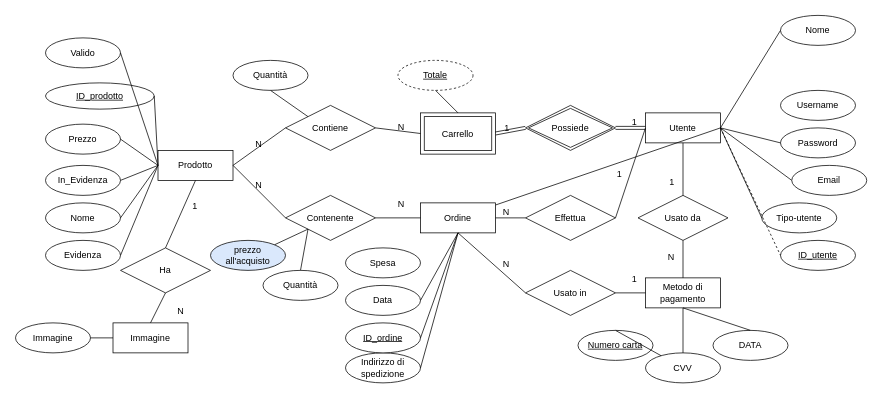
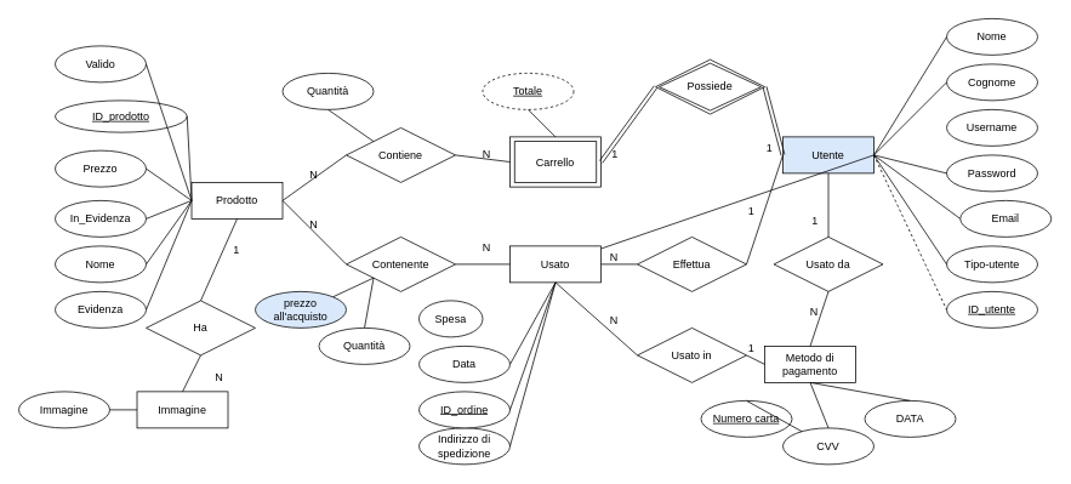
  <mxCell id="0" />
  <mxCell id="1" parent="0" />
- <mxCell id="2" value="Utente" style="whiteSpace=wrap;html=1;align=center;" parent="1" vertex="1"><mxGeometry x="860" y="150" width="100" height="40" as="geometry" /></mxCell>
+ <mxCell id="2" value="Utente" style="whiteSpace=wrap;html=1;align=center;fillColor=#dae8fc;" parent="1" vertex="1"><mxGeometry x="860" y="150" width="100" height="40" as="geometry" /></mxCell>
  <mxCell id="3" value="Nome" style="ellipse;whiteSpace=wrap;html=1;align=center;" parent="1" vertex="1"><mxGeometry x="1040" y="20" width="100" height="40" as="geometry" /></mxCell>
  <mxCell id="4" value="Username" style="ellipse;whiteSpace=wrap;html=1;align=center;" parent="1" vertex="1"><mxGeometry x="1040" y="120" width="100" height="40" as="geometry" /></mxCell>
+ <mxCell id="5" value="Cognome" style="ellipse;whiteSpace=wrap;html=1;align=center;" parent="1" vertex="1"><mxGeometry x="1040" y="70" width="100" height="40" as="geometry" /></mxCell>
  <mxCell id="6" value="Password" style="ellipse;whiteSpace=wrap;html=1;align=center;" parent="1" vertex="1"><mxGeometry x="1040" y="170" width="100" height="40" as="geometry" /></mxCell>
- <mxCell id="7" value="Tipo-utente" style="ellipse;whiteSpace=wrap;html=1;align=center;" parent="1" vertex="1"><mxGeometry x="1015" y="270" width="100" height="40" as="geometry" /></mxCell>
+ <mxCell id="7" value="Tipo-utente" style="ellipse;whiteSpace=wrap;html=1;align=center;" parent="1" vertex="1"><mxGeometry x="1040" y="270" width="100" height="40" as="geometry" /></mxCell>
  <mxCell id="8" value="" style="endArrow=none;html=1;rounded=0;exitX=1;exitY=0.5;exitDx=0;exitDy=0;entryX=0;entryY=0.5;entryDx=0;entryDy=0;" parent="1" source="2" target="3" edge="1"><mxGeometry relative="1" as="geometry"><mxPoint x="960" y="150" as="sourcePoint" /><mxPoint x="1120" y="150" as="targetPoint" /></mxGeometry></mxCell>
+ <mxCell id="9" value="" style="endArrow=none;html=1;rounded=0;exitX=1;exitY=0.5;exitDx=0;exitDy=0;entryX=0;entryY=0.5;entryDx=0;entryDy=0;" parent="1" source="2" target="5" edge="1"><mxGeometry relative="1" as="geometry"><mxPoint x="960" y="150" as="sourcePoint" /><mxPoint x="1120" y="150" as="targetPoint" /></mxGeometry></mxCell>
  <mxCell id="10" value="" style="endArrow=none;html=1;rounded=0;exitX=1;exitY=0.5;exitDx=0;exitDy=0;" parent="1" source="2" target="29" edge="1"><mxGeometry relative="1" as="geometry"><mxPoint x="960" y="150" as="sourcePoint" /><mxPoint x="1120" y="150" as="targetPoint" /></mxGeometry></mxCell>
  <mxCell id="11" value="" style="endArrow=none;html=1;rounded=0;exitX=1;exitY=0.5;exitDx=0;exitDy=0;entryX=0;entryY=0.5;entryDx=0;entryDy=0;" parent="1" source="2" target="6" edge="1"><mxGeometry relative="1" as="geometry"><mxPoint x="960" y="150" as="sourcePoint" /><mxPoint x="1120" y="150" as="targetPoint" /></mxGeometry></mxCell>
  <mxCell id="12" value="" style="endArrow=none;html=1;rounded=0;exitX=1;exitY=0.5;exitDx=0;exitDy=0;entryX=0;entryY=0.5;entryDx=0;entryDy=0;" parent="1" source="2" target="77" edge="1"><mxGeometry relative="1" as="geometry"><mxPoint x="960" y="150" as="sourcePoint" /><mxPoint x="1040" y="240" as="targetPoint" /></mxGeometry></mxCell>
  <mxCell id="13" value="" style="endArrow=none;html=1;rounded=0;exitX=1;exitY=0.5;exitDx=0;exitDy=0;entryX=0;entryY=0.5;entryDx=0;entryDy=0;" parent="1" source="2" target="7" edge="1"><mxGeometry relative="1" as="geometry"><mxPoint x="960" y="150" as="sourcePoint" /><mxPoint x="1120" y="150" as="targetPoint" /></mxGeometry></mxCell>
  <mxCell id="14" value="Prodotto" style="whiteSpace=wrap;html=1;align=center;" parent="1" vertex="1"><mxGeometry x="210" y="200" width="100" height="40" as="geometry" /></mxCell>
  <mxCell id="15" value="Contiene" style="shape=rhombus;perimeter=rhombusPerimeter;whiteSpace=wrap;html=1;align=center;" parent="1" vertex="1"><mxGeometry x="380" y="140" width="120" height="60" as="geometry" /></mxCell>
  <mxCell id="16" value="Carrello" style="shape=ext;margin=3;double=1;whiteSpace=wrap;html=1;align=center;" parent="1" vertex="1"><mxGeometry x="560" y="150" width="100" height="55" as="geometry" /></mxCell>
- <mxCell id="17" value="Possiede" style="shape=rhombus;double=1;perimeter=rhombusPerimeter;whiteSpace=wrap;html=1;align=center;" parent="1" vertex="1"><mxGeometry x="700" y="140" width="120" height="60" as="geometry" /></mxCell>
+ <mxCell id="17" value="Possiede" style="shape=rhombus;double=1;perimeter=rhombusPerimeter;whiteSpace=wrap;html=1;align=center;" parent="1" vertex="1"><mxGeometry x="720" y="65" width="120" height="60" as="geometry" /></mxCell>
  <mxCell id="18" value="" style="shape=link;html=1;rounded=0;entryX=1;entryY=0.5;entryDx=0;entryDy=0;exitX=0;exitY=0.5;exitDx=0;exitDy=0;" parent="1" source="17" target="16" edge="1"><mxGeometry relative="1" as="geometry"><mxPoint x="700" y="150" as="sourcePoint" /><mxPoint x="860" y="150" as="targetPoint" /></mxGeometry></mxCell>
  <mxCell id="19" value="1" style="resizable=0;html=1;whiteSpace=wrap;align=right;verticalAlign=bottom;" parent="18" connectable="0" vertex="1"><mxGeometry x="1" relative="1" as="geometry"><mxPoint x="20" as="offset" /></mxGeometry></mxCell>
  <mxCell id="20" value="" style="shape=link;html=1;rounded=0;exitX=1;exitY=0.5;exitDx=0;exitDy=0;entryX=0;entryY=0.5;entryDx=0;entryDy=0;" parent="1" source="17" target="2" edge="1"><mxGeometry relative="1" as="geometry"><mxPoint x="830" y="170" as="sourcePoint" /><mxPoint x="860" y="150" as="targetPoint" /></mxGeometry></mxCell>
  <mxCell id="21" value="1" style="resizable=0;html=1;whiteSpace=wrap;align=right;verticalAlign=bottom;" parent="20" connectable="0" vertex="1"><mxGeometry x="1" relative="1" as="geometry"><mxPoint x="-10" as="offset" /></mxGeometry></mxCell>
  <mxCell id="22" value="" style="endArrow=none;html=1;rounded=0;exitX=0;exitY=0.5;exitDx=0;exitDy=0;entryX=1;entryY=0.5;entryDx=0;entryDy=0;" parent="1" source="15" target="14" edge="1"><mxGeometry relative="1" as="geometry"><mxPoint x="510" y="170" as="sourcePoint" /><mxPoint x="670" y="170" as="targetPoint" /></mxGeometry></mxCell>
  <mxCell id="23" value="N" style="resizable=0;html=1;whiteSpace=wrap;align=right;verticalAlign=bottom;" parent="22" connectable="0" vertex="1"><mxGeometry x="1" relative="1" as="geometry"><mxPoint x="40" y="-20" as="offset" /></mxGeometry></mxCell>
  <mxCell id="24" value="" style="endArrow=none;html=1;rounded=0;exitX=1;exitY=0.5;exitDx=0;exitDy=0;entryX=0;entryY=0.5;entryDx=0;entryDy=0;" parent="1" source="15" target="16" edge="1"><mxGeometry relative="1" as="geometry"><mxPoint x="510" y="170" as="sourcePoint" /><mxPoint x="670" y="170" as="targetPoint" /></mxGeometry></mxCell>
  <mxCell id="25" value="N" style="resizable=0;html=1;whiteSpace=wrap;align=right;verticalAlign=bottom;" parent="24" connectable="0" vertex="1"><mxGeometry x="1" relative="1" as="geometry"><mxPoint x="-20" as="offset" /></mxGeometry></mxCell>
  <mxCell id="26" value="Effettua" style="shape=rhombus;perimeter=rhombusPerimeter;whiteSpace=wrap;html=1;align=center;" parent="1" vertex="1"><mxGeometry x="700" y="260" width="120" height="60" as="geometry" /></mxCell>
  <mxCell id="27" value="" style="endArrow=none;html=1;rounded=0;exitX=0;exitY=0.5;exitDx=0;exitDy=0;entryX=1;entryY=0.5;entryDx=0;entryDy=0;" parent="1" source="2" target="26" edge="1"><mxGeometry relative="1" as="geometry"><mxPoint y="190" as="sourcePoint" x="620" /><mxPoint x="780" y="190" as="targetPoint" /></mxGeometry></mxCell>
  <mxCell id="28" value="1" style="resizable=0;html=1;whiteSpace=wrap;align=right;verticalAlign=bottom;" parent="27" connectable="0" vertex="1"><mxGeometry x="1" relative="1" as="geometry"><mxPoint x="10" y="-50" as="offset" /></mxGeometry></mxCell>
- <mxCell id="29" value="Ordine" style="whiteSpace=wrap;html=1;align=center;" parent="1" vertex="1"><mxGeometry x="560" y="270" width="100" height="40" as="geometry" /></mxCell>
+ <mxCell id="29" value="Usato" style="whiteSpace=wrap;html=1;align=center;" parent="1" vertex="1"><mxGeometry x="560" y="270" width="100" height="40" as="geometry" /></mxCell>
  <mxCell id="30" value="" style="endArrow=none;html=1;rounded=0;exitX=1;exitY=0.5;exitDx=0;exitDy=0;entryX=0;entryY=0.5;entryDx=0;entryDy=0;" parent="1" source="29" target="26" edge="1"><mxGeometry relative="1" as="geometry"><mxPoint x="640" y="280" as="sourcePoint" /><mxPoint x="800" y="280" as="targetPoint" /></mxGeometry></mxCell>
  <mxCell id="31" value="N" style="resizable=0;html=1;whiteSpace=wrap;align=right;verticalAlign=bottom;" parent="30" connectable="0" vertex="1"><mxGeometry x="1" relative="1" as="geometry"><mxPoint x="-20" as="offset" /></mxGeometry></mxCell>
  <mxCell id="32" value="Contenente" style="shape=rhombus;perimeter=rhombusPerimeter;whiteSpace=wrap;html=1;align=center;" parent="1" vertex="1"><mxGeometry x="380" y="260" width="120" height="60" as="geometry" /></mxCell>
  <mxCell id="33" value="" style="endArrow=none;html=1;rounded=0;exitX=1;exitY=0.5;exitDx=0;exitDy=0;entryX=0;entryY=0.5;entryDx=0;entryDy=0;" parent="1" source="32" target="29" edge="1"><mxGeometry relative="1" as="geometry"><mxPoint x="520" y="240" as="sourcePoint" /><mxPoint x="680" y="240" as="targetPoint" /></mxGeometry></mxCell>
  <mxCell id="34" value="N" style="resizable=0;html=1;whiteSpace=wrap;align=right;verticalAlign=bottom;" parent="33" connectable="0" vertex="1"><mxGeometry x="1" relative="1" as="geometry"><mxPoint x="-20" y="-10" as="offset" /></mxGeometry></mxCell>
  <mxCell id="35" value="" style="endArrow=none;html=1;rounded=0;exitX=1;exitY=0.5;exitDx=0;exitDy=0;entryX=0;entryY=0.5;entryDx=0;entryDy=0;" parent="1" source="14" target="32" edge="1"><mxGeometry relative="1" as="geometry"><mxPoint x="520" y="230" as="sourcePoint" /><mxPoint x="680" y="230" as="targetPoint" /></mxGeometry></mxCell>
  <mxCell id="36" value="N" style="resizable=0;html=1;whiteSpace=wrap;align=right;verticalAlign=bottom;" parent="35" connectable="0" vertex="1"><mxGeometry x="1" relative="1" as="geometry"><mxPoint x="-30" y="-35" as="offset" /></mxGeometry></mxCell>
- <mxCell id="37" value="Metodo di pagamento" style="whiteSpace=wrap;html=1;align=center;" parent="1" vertex="1"><mxGeometry x="860" y="370" width="100" height="40" as="geometry" /></mxCell>
+ <mxCell id="37" value="Metodo di pagamento" style="whiteSpace=wrap;html=1;align=center;" parent="1" vertex="1"><mxGeometry x="840" y="380" width="100" height="40" as="geometry" /></mxCell>
  <mxCell id="38" value="Usato da" style="shape=rhombus;perimeter=rhombusPerimeter;whiteSpace=wrap;html=1;align=center;" parent="1" vertex="1"><mxGeometry x="850" y="260" width="120" height="60" as="geometry" /></mxCell>
  <mxCell id="39" value="Usato in" style="shape=rhombus;perimeter=rhombusPerimeter;whiteSpace=wrap;html=1;align=center;" parent="1" vertex="1"><mxGeometry x="700" y="360" width="120" height="60" as="geometry" /></mxCell>
  <mxCell id="40" value="" style="endArrow=none;html=1;rounded=0;exitX=0.5;exitY=1;exitDx=0;exitDy=0;entryX=0;entryY=0.5;entryDx=0;entryDy=0;" parent="1" source="29" target="39" edge="1"><mxGeometry relative="1" as="geometry"><mxPoint x="640" y="220" as="sourcePoint" /><mxPoint x="690" y="370" as="targetPoint" /></mxGeometry></mxCell>
  <mxCell id="41" value="N" style="resizable=0;html=1;whiteSpace=wrap;align=right;verticalAlign=bottom;" parent="40" connectable="0" vertex="1"><mxGeometry x="1" relative="1" as="geometry"><mxPoint x="-20" y="-30" as="offset" /></mxGeometry></mxCell>
  <mxCell id="42" value="" style="endArrow=none;html=1;rounded=0;exitX=1;exitY=0.5;exitDx=0;exitDy=0;entryX=0;entryY=0.5;entryDx=0;entryDy=0;" parent="1" source="39" target="37" edge="1"><mxGeometry relative="1" as="geometry"><mxPoint x="640" y="210" as="sourcePoint" /><mxPoint x="800" y="210" as="targetPoint" /></mxGeometry></mxCell>
  <mxCell id="43" value="1" style="resizable=0;html=1;whiteSpace=wrap;align=right;verticalAlign=bottom;" parent="42" connectable="0" vertex="1"><mxGeometry x="1" relative="1" as="geometry"><mxPoint x="-10" y="-10" as="offset" /></mxGeometry></mxCell>
  <mxCell id="44" value="" style="endArrow=none;html=1;rounded=0;exitX=0.5;exitY=0;exitDx=0;exitDy=0;entryX=0.5;entryY=1;entryDx=0;entryDy=0;" parent="1" source="37" target="38" edge="1"><mxGeometry relative="1" as="geometry"><mxPoint x="760" y="340" as="sourcePoint" /><mxPoint x="920" y="340" as="targetPoint" /></mxGeometry></mxCell>
  <mxCell id="45" value="N" style="resizable=0;html=1;whiteSpace=wrap;align=right;verticalAlign=bottom;" parent="44" connectable="0" vertex="1"><mxGeometry x="1" relative="1" as="geometry"><mxPoint x="-10" y="31" as="offset" /></mxGeometry></mxCell>
  <mxCell id="46" value="" style="endArrow=none;html=1;rounded=0;exitX=0.5;exitY=1;exitDx=0;exitDy=0;entryX=0.5;entryY=0;entryDx=0;entryDy=0;" parent="1" source="2" target="38" edge="1"><mxGeometry relative="1" as="geometry"><mxPoint x="610" y="280" as="sourcePoint" /><mxPoint x="770" y="280" as="targetPoint" /></mxGeometry></mxCell>
  <mxCell id="47" value="1" style="resizable=0;html=1;whiteSpace=wrap;align=right;verticalAlign=bottom;" parent="46" connectable="0" vertex="1"><mxGeometry x="1" relative="1" as="geometry"><mxPoint x="-10" y="-10" as="offset" /></mxGeometry></mxCell>
  <mxCell id="48" value="Quantità" style="ellipse;whiteSpace=wrap;html=1;align=center;" parent="1" vertex="1"><mxGeometry x="350" y="360" width="100" height="40" as="geometry" /></mxCell>
  <mxCell id="49" value="" style="endArrow=none;html=1;rounded=0;exitX=0.5;exitY=0;exitDx=0;exitDy=0;entryX=0;entryY=1;entryDx=0;entryDy=0;" parent="1" source="48" target="32" edge="1"><mxGeometry relative="1" as="geometry"><mxPoint x="360" y="350" as="sourcePoint" /><mxPoint x="520" y="350" as="targetPoint" /></mxGeometry></mxCell>
  <mxCell id="50" value="Quantità" style="ellipse;whiteSpace=wrap;html=1;align=center;" parent="1" vertex="1"><mxGeometry x="310" y="80" width="100" height="40" as="geometry" /></mxCell>
- <mxCell id="51" value="Spesa" style="ellipse;whiteSpace=wrap;html=1;align=center;" parent="1" vertex="1"><mxGeometry x="460" y="330" width="100" height="40" as="geometry" /></mxCell>
+ <mxCell id="51" value="Spesa" style="ellipse;whiteSpace=wrap;html=1;align=center;" parent="1" vertex="1"><mxGeometry x="460" y="330" width="70" height="40" as="geometry" /></mxCell>
  <mxCell id="52" value="" style="endArrow=none;html=1;rounded=0;exitX=0.5;exitY=1;exitDx=0;exitDy=0;entryX=0;entryY=0;entryDx=0;entryDy=0;" parent="1" source="50" target="15" edge="1"><mxGeometry relative="1" as="geometry"><mxPoint x="580" y="260" as="sourcePoint" /><mxPoint x="740" y="260" as="targetPoint" /></mxGeometry></mxCell>
  <mxCell id="53" value="Totale" style="ellipse;whiteSpace=wrap;html=1;align=center;dashed=1;fontStyle=4" parent="1" vertex="1"><mxGeometry x="530" y="80" width="100" height="40" as="geometry" /></mxCell>
  <mxCell id="54" value="" style="endArrow=none;html=1;rounded=0;exitX=0.5;exitY=1;exitDx=0;exitDy=0;entryX=0.5;entryY=0;entryDx=0;entryDy=0;" parent="1" source="53" target="16" edge="1"><mxGeometry relative="1" as="geometry"><mxPoint x="610" y="230" as="sourcePoint" /><mxPoint x="770" y="230" as="targetPoint" /></mxGeometry></mxCell>
  <mxCell id="55" value="Prezzo" style="ellipse;whiteSpace=wrap;html=1;align=center;" parent="1" vertex="1"><mxGeometry x="60" y="165" width="100" height="40" as="geometry" /></mxCell>
  <mxCell id="56" value="" style="endArrow=none;html=1;rounded=0;exitX=1;exitY=0.5;exitDx=0;exitDy=0;entryX=0;entryY=0.5;entryDx=0;entryDy=0;" parent="1" source="55" target="14" edge="1"><mxGeometry relative="1" as="geometry"><mxPoint x="650" y="280" as="sourcePoint" /><mxPoint x="810" y="280" as="targetPoint" /></mxGeometry></mxCell>
  <mxCell id="57" value="Data" style="ellipse;whiteSpace=wrap;html=1;align=center;" parent="1" vertex="1"><mxGeometry x="460" y="380" width="100" height="40" as="geometry" /></mxCell>
  <mxCell id="58" value="" style="endArrow=none;html=1;rounded=0;exitX=0.5;exitY=1;exitDx=0;exitDy=0;entryX=1;entryY=0.5;entryDx=0;entryDy=0;" parent="1" source="29" target="57" edge="1"><mxGeometry relative="1" as="geometry"><mxPoint x="590" y="260" as="sourcePoint" /><mxPoint x="750" y="260" as="targetPoint" /></mxGeometry></mxCell>
  <mxCell id="59" value="Indirizzo di spedizione" style="ellipse;whiteSpace=wrap;html=1;align=center;" parent="1" vertex="1"><mxGeometry x="460" y="470" width="100" height="40" as="geometry" /></mxCell>
  <mxCell id="60" value="" style="endArrow=none;html=1;rounded=0;exitX=0.5;exitY=1;exitDx=0;exitDy=0;entryX=1;entryY=0.5;entryDx=0;entryDy=0;" parent="1" source="29" target="59" edge="1"><mxGeometry relative="1" as="geometry"><mxPoint x="600" y="350" as="sourcePoint" /><mxPoint x="760" y="350" as="targetPoint" /></mxGeometry></mxCell>
  <mxCell id="61" value="Numero carta" style="ellipse;whiteSpace=wrap;html=1;align=center;fontStyle=4" parent="1" vertex="1"><mxGeometry x="770" y="440" width="100" height="40" as="geometry" /></mxCell>
  <mxCell id="62" value="CVV" style="ellipse;whiteSpace=wrap;html=1;align=center;" parent="1" vertex="1"><mxGeometry x="860" y="470" width="100" height="40" as="geometry" /></mxCell>
  <mxCell id="63" value="" style="endArrow=none;html=1;rounded=0;exitX=0.5;exitY=0;exitDx=0;exitDy=0;" parent="1" source="61" target="62" edge="1"><mxGeometry relative="1" as="geometry"><mxPoint x="540" y="460" as="sourcePoint" /><mxPoint x="700" y="460" as="targetPoint" /></mxGeometry></mxCell>
  <mxCell id="64" value="" style="endArrow=none;html=1;rounded=0;exitX=0.5;exitY=1;exitDx=0;exitDy=0;entryX=0.5;entryY=0;entryDx=0;entryDy=0;" parent="1" source="37" target="62" edge="1"><mxGeometry relative="1" as="geometry"><mxPoint x="540" y="460" as="sourcePoint" /><mxPoint x="700" y="460" as="targetPoint" /></mxGeometry></mxCell>
  <mxCell id="65" value="prezzo all'acquisto" style="ellipse;whiteSpace=wrap;html=1;align=center;fillColor=#dae8fc;" parent="1" vertex="1"><mxGeometry x="280" y="320" width="100" height="40" as="geometry" /></mxCell>
  <mxCell id="66" value="" style="endArrow=none;html=1;rounded=0;exitX=1;exitY=0;exitDx=0;exitDy=0;entryX=0;entryY=1;entryDx=0;entryDy=0;" parent="1" source="65" target="32" edge="1"><mxGeometry relative="1" as="geometry"><mxPoint x="540" y="290" as="sourcePoint" /><mxPoint x="700" y="290" as="targetPoint" /></mxGeometry></mxCell>
  <mxCell id="67" value="ID_prodotto" style="ellipse;whiteSpace=wrap;html=1;align=center;fontStyle=4;" parent="1" vertex="1"><mxGeometry x="60" y="110" width="145" height="35" as="geometry" /></mxCell>
  <mxCell id="68" value="" style="endArrow=none;html=1;rounded=0;exitX=1;exitY=0.5;exitDx=0;exitDy=0;entryX=0;entryY=0.5;entryDx=0;entryDy=0;" parent="1" source="67" target="14" edge="1"><mxGeometry relative="1" as="geometry"><mxPoint x="430" y="310" as="sourcePoint" /><mxPoint x="590" y="310" as="targetPoint" /></mxGeometry></mxCell>
  <mxCell id="69" value="Nome" style="ellipse;whiteSpace=wrap;html=1;align=center;" parent="1" vertex="1"><mxGeometry x="60" y="270" width="100" height="40" as="geometry" /></mxCell>
  <mxCell id="70" value="Evidenza" style="ellipse;whiteSpace=wrap;html=1;align=center;" parent="1" vertex="1"><mxGeometry x="60" y="320" width="100" height="40" as="geometry" /></mxCell>
  <mxCell id="71" value="" style="endArrow=none;html=1;rounded=0;exitX=1;exitY=0.5;exitDx=0;exitDy=0;entryX=0;entryY=0.5;entryDx=0;entryDy=0;" parent="1" source="69" target="14" edge="1"><mxGeometry relative="1" as="geometry"><mxPoint x="380" y="310" as="sourcePoint" /><mxPoint x="540" y="310" as="targetPoint" /></mxGeometry></mxCell>
  <mxCell id="72" value="" style="endArrow=none;html=1;rounded=0;exitX=1;exitY=0.5;exitDx=0;exitDy=0;entryX=0;entryY=0.5;entryDx=0;entryDy=0;" parent="1" source="70" target="14" edge="1"><mxGeometry relative="1" as="geometry"><mxPoint x="380" y="310" as="sourcePoint" /><mxPoint x="540" y="310" as="targetPoint" /></mxGeometry></mxCell>
  <mxCell id="73" value="ID_ordine" style="ellipse;whiteSpace=wrap;html=1;align=center;fontStyle=4" parent="1" vertex="1"><mxGeometry x="460" y="430" width="100" height="40" as="geometry" /></mxCell>
  <mxCell id="74" value="" style="endArrow=none;html=1;rounded=0;exitX=1;exitY=0.5;exitDx=0;exitDy=0;entryX=0.5;entryY=1;entryDx=0;entryDy=0;" parent="1" source="73" target="29" edge="1"><mxGeometry relative="1" as="geometry"><mxPoint x="570" y="370" as="sourcePoint" /><mxPoint x="730" y="370" as="targetPoint" /></mxGeometry></mxCell>
  <mxCell id="75" value="ID_utente" style="ellipse;whiteSpace=wrap;html=1;align=center;fontStyle=4;" parent="1" vertex="1"><mxGeometry x="1040" y="320" width="100" height="40" as="geometry" /></mxCell>
  <mxCell id="76" value="" style="endArrow=none;html=1;rounded=0;exitX=1;exitY=0.5;exitDx=0;exitDy=0;entryX=0;entryY=0.5;entryDx=0;entryDy=0;dashed=1;" parent="1" source="2" target="75" edge="1"><mxGeometry relative="1" as="geometry"><mxPoint x="700" y="270" as="sourcePoint" /><mxPoint x="860" y="270" as="targetPoint" /></mxGeometry></mxCell>
  <mxCell id="77" value="Email" style="ellipse;whiteSpace=wrap;html=1;align=center;" parent="1" vertex="1"><mxGeometry x="1055" y="220" width="100" height="40" as="geometry" /></mxCell>
  <mxCell id="78" value="Immagine" style="whiteSpace=wrap;html=1;align=center;" parent="1" vertex="1"><mxGeometry x="150" y="430" width="100" height="40" as="geometry" /></mxCell>
  <mxCell id="79" value="Ha" style="shape=rhombus;perimeter=rhombusPerimeter;whiteSpace=wrap;html=1;align=center;" parent="1" vertex="1"><mxGeometry x="160" y="330" width="120" height="60" as="geometry" /></mxCell>
  <mxCell id="80" value="" style="endArrow=none;html=1;rounded=0;exitX=0.5;exitY=1;exitDx=0;exitDy=0;entryX=0.5;entryY=0;entryDx=0;entryDy=0;" parent="1" source="14" target="79" edge="1"><mxGeometry relative="1" as="geometry"><mxPoint x="400" y="420" as="sourcePoint" /><mxPoint x="560" y="420" as="targetPoint" /></mxGeometry></mxCell>
  <mxCell id="81" value="" style="endArrow=none;html=1;rounded=0;exitX=0.5;exitY=1;exitDx=0;exitDy=0;entryX=0.5;entryY=0;entryDx=0;entryDy=0;" parent="1" source="79" target="78" edge="1"><mxGeometry relative="1" as="geometry"><mxPoint x="400" y="420" as="sourcePoint" /><mxPoint x="560" y="420" as="targetPoint" /></mxGeometry></mxCell>
  <mxCell id="82" value="1" style="text;strokeColor=none;fillColor=none;spacingLeft=4;spacingRight=4;overflow=hidden;rotatable=0;points=[[0,0.5],[1,0.5]];portConstraint=eastwest;fontSize=12;whiteSpace=wrap;html=1;" parent="1" vertex="1"><mxGeometry x="250" y="260" width="40" height="30" as="geometry" /></mxCell>
  <mxCell id="83" value="N" style="text;strokeColor=none;fillColor=none;spacingLeft=4;spacingRight=4;overflow=hidden;rotatable=0;points=[[0,0.5],[1,0.5]];portConstraint=eastwest;fontSize=12;whiteSpace=wrap;html=1;" parent="1" vertex="1"><mxGeometry x="230" y="400" width="40" height="30" as="geometry" /></mxCell>
  <mxCell id="84" value="Immagine" style="ellipse;whiteSpace=wrap;html=1;align=center;" parent="1" vertex="1"><mxGeometry x="20" y="430" width="100" height="40" as="geometry" /></mxCell>
  <mxCell id="85" value="" style="endArrow=none;html=1;rounded=0;exitX=0;exitY=0.5;exitDx=0;exitDy=0;entryX=1;entryY=0.5;entryDx=0;entryDy=0;" parent="1" source="78" target="84" edge="1"><mxGeometry relative="1" as="geometry"><mxPoint y="400" as="sourcePoint" x="620" /><mxPoint x="780" y="400" as="targetPoint" /></mxGeometry></mxCell>
  <mxCell id="86" value="Valido" style="ellipse;whiteSpace=wrap;html=1;align=center;" parent="1" vertex="1"><mxGeometry x="60" y="50" width="100" height="40" as="geometry" /></mxCell>
  <mxCell id="87" value="" style="endArrow=none;html=1;rounded=0;exitX=1;exitY=0.5;exitDx=0;exitDy=0;entryX=0;entryY=0.5;entryDx=0;entryDy=0;" parent="1" source="86" target="14" edge="1"><mxGeometry relative="1" as="geometry"><mxPoint x="410" y="240" as="sourcePoint" /><mxPoint x="570" y="240" as="targetPoint" /></mxGeometry></mxCell>
  <mxCell id="88" value="DATA" style="ellipse;whiteSpace=wrap;html=1;align=center;" parent="1" vertex="1"><mxGeometry x="950" y="440" width="100" height="40" as="geometry" /></mxCell>
  <mxCell id="89" value="" style="endArrow=none;html=1;rounded=0;exitX=0.5;exitY=1;exitDx=0;exitDy=0;entryX=0.5;entryY=0;entryDx=0;entryDy=0;" parent="1" source="37" target="88" edge="1"><mxGeometry relative="1" as="geometry"><mxPoint x="550" y="330" as="sourcePoint" /><mxPoint x="710" y="330" as="targetPoint" /></mxGeometry></mxCell>
  <mxCell id="90" value="In_Evidenza" style="ellipse;whiteSpace=wrap;html=1;align=center;" vertex="1" parent="1"><mxGeometry x="60" y="220" width="100" height="40" as="geometry" /></mxCell>
  <mxCell id="91" value="" style="endArrow=none;html=1;rounded=0;exitX=1;exitY=0.5;exitDx=0;exitDy=0;entryX=0;entryY=0.5;entryDx=0;entryDy=0;" edge="1" parent="1" source="90" target="14"><mxGeometry relative="1" as="geometry"><mxPoint x="340" y="320" as="sourcePoint" /><mxPoint x="500" y="320" as="targetPoint" /></mxGeometry></mxCell>
